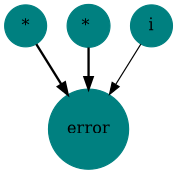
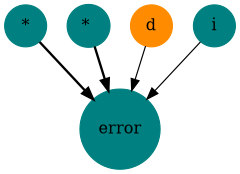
  digraph {
    node [color=teal ordering=in shape=circle style=filled]
    edge [style=bold]
    "*"
    error [ordering=""]
    "* "
+   d [color=darkorange]
    i
    "*" -> error
    "* " -> error
+   d -> error [style=solid]
    i -> error [style=solid]
  }
